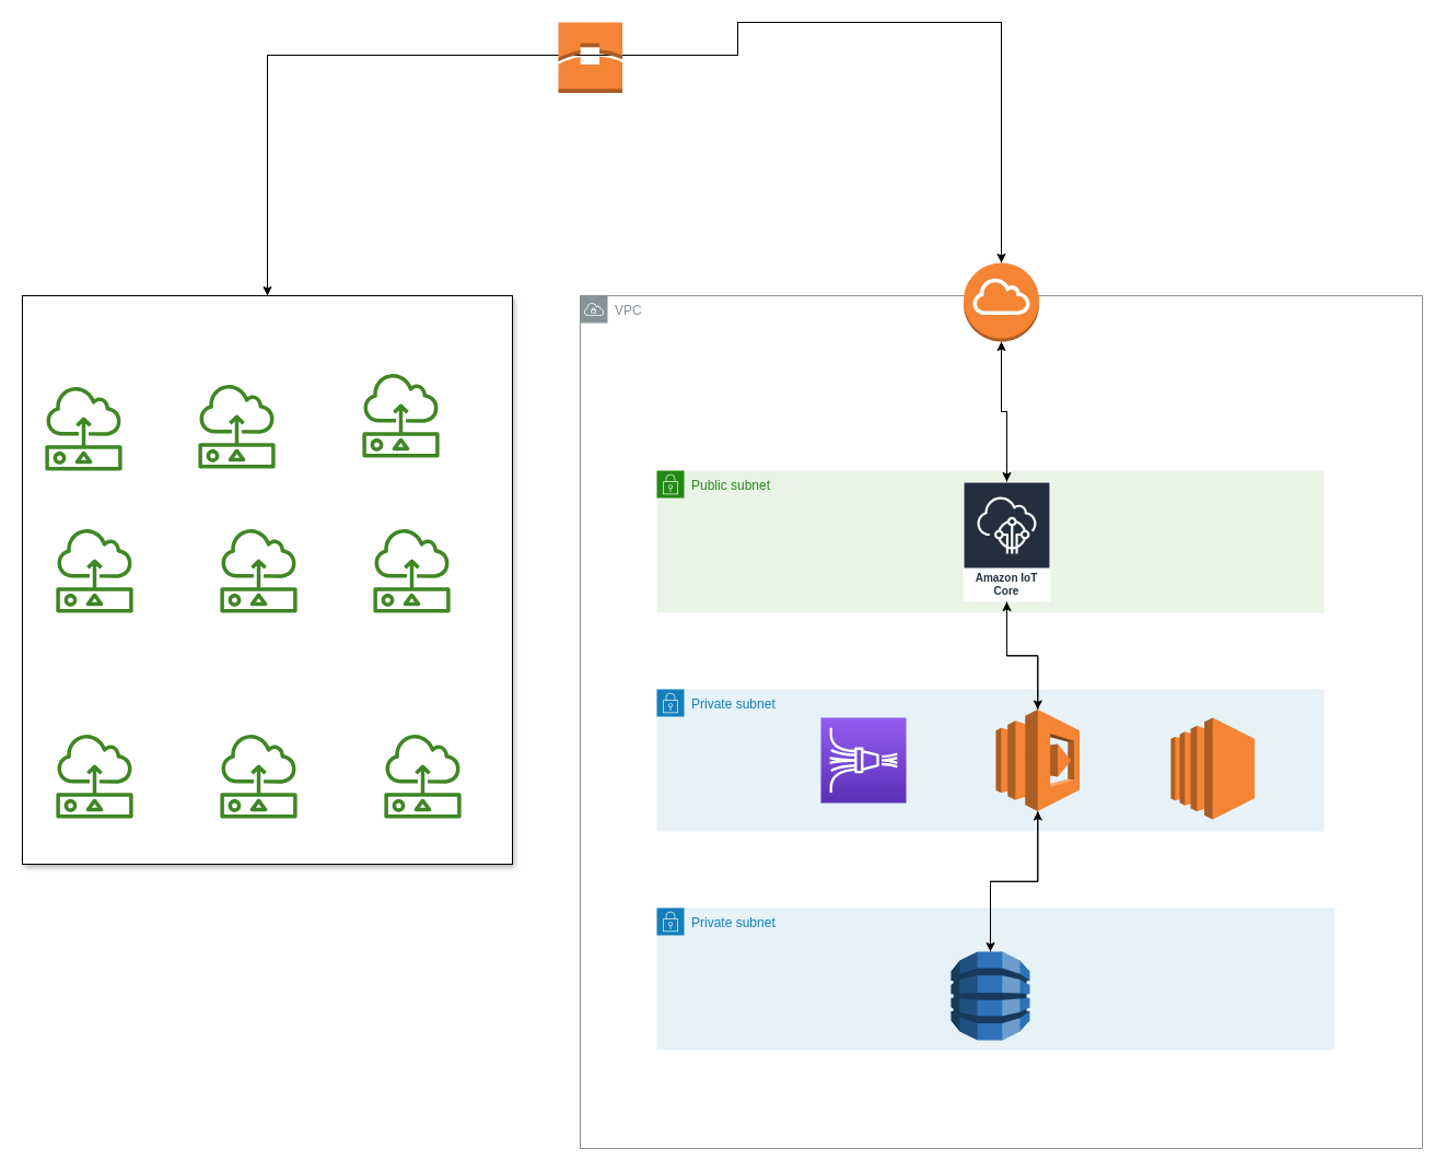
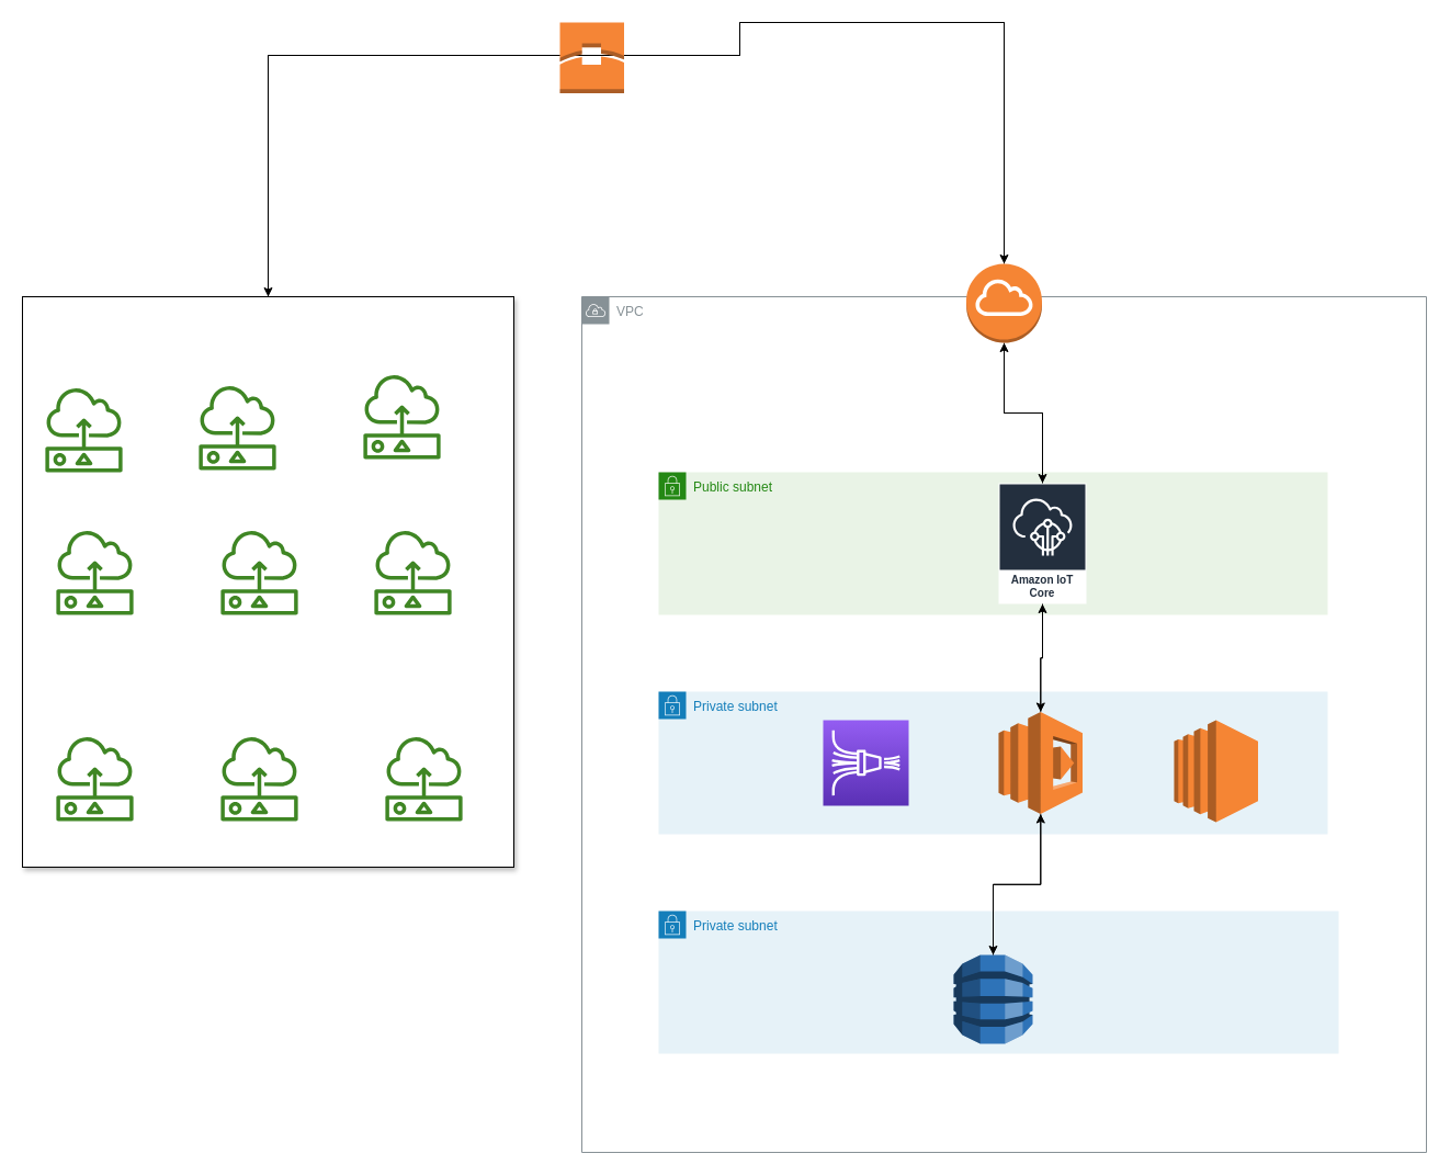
  <mxCell id="0" />
  <mxCell id="1" parent="0" />
  <mxCell id="2" style="edgeStyle=orthogonalEdgeStyle;rounded=0;orthogonalLoop=1;jettySize=auto;html=1;" edge="1" parent="1" source="3" target="15"><mxGeometry relative="1" as="geometry"><mxPoint x="244" y="250" as="targetPoint" /><Array as="points"><mxPoint x="244" y="50" /><mxPoint x="674" y="50" /><mxPoint x="674" y="20" /><mxPoint x="915" y="20" /></Array></mxGeometry></mxCell>
  <mxCell id="3" value="" style="rounded=0;whiteSpace=wrap;html=1;shadow=1;" vertex="1" parent="1"><mxGeometry x="20" y="270" width="448" height="520" as="geometry" /></mxCell>
  <mxCell id="4" value="VPC" style="sketch=0;outlineConnect=0;gradientColor=none;html=1;whiteSpace=wrap;fontSize=12;fontStyle=0;shape=mxgraph.aws4.group;grIcon=mxgraph.aws4.group_vpc;strokeColor=#879196;fillColor=none;verticalAlign=top;align=left;spacingLeft=30;fontColor=#879196;dashed=0;" vertex="1" parent="1"><mxGeometry x="530" y="270" width="770" height="780" as="geometry" /></mxCell>
  <mxCell id="5" value="Private subnet" style="points=[[0,0],[0.25,0],[0.5,0],[0.75,0],[1,0],[1,0.25],[1,0.5],[1,0.75],[1,1],[0.75,1],[0.5,1],[0.25,1],[0,1],[0,0.75],[0,0.5],[0,0.25]];outlineConnect=0;gradientColor=none;html=1;whiteSpace=wrap;fontSize=12;fontStyle=0;container=1;pointerEvents=0;collapsible=0;recursiveResize=0;shape=mxgraph.aws4.group;grIcon=mxgraph.aws4.group_security_group;grStroke=0;strokeColor=#147EBA;fillColor=#E6F2F8;verticalAlign=top;align=left;spacingLeft=30;fontColor=#147EBA;dashed=0;" vertex="1" parent="1"><mxGeometry x="600" y="630" width="610" height="130" as="geometry" /></mxCell>
  <mxCell id="6" value="" style="sketch=0;points=[[0,0,0],[0.25,0,0],[0.5,0,0],[0.75,0,0],[1,0,0],[0,1,0],[0.25,1,0],[0.5,1,0],[0.75,1,0],[1,1,0],[0,0.25,0],[0,0.5,0],[0,0.75,0],[1,0.25,0],[1,0.5,0],[1,0.75,0]];outlineConnect=0;fontColor=#232F3E;gradientColor=#945DF2;gradientDirection=north;fillColor=#5A30B5;strokeColor=#ffffff;dashed=0;verticalLabelPosition=bottom;verticalAlign=top;align=center;html=1;fontSize=12;fontStyle=0;aspect=fixed;shape=mxgraph.aws4.resourceIcon;resIcon=mxgraph.aws4.kinesis_data_firehose;" vertex="1" parent="5"><mxGeometry x="150" y="26" width="78" height="78" as="geometry" /></mxCell>
  <mxCell id="7" value="" style="outlineConnect=0;dashed=0;verticalLabelPosition=bottom;verticalAlign=top;align=center;html=1;shape=mxgraph.aws3.ec2;fillColor=#F58534;gradientColor=none;" vertex="1" parent="5"><mxGeometry x="470" y="26" width="76.5" height="93" as="geometry" /></mxCell>
  <mxCell id="8" value="" style="outlineConnect=0;dashed=0;verticalLabelPosition=bottom;verticalAlign=top;align=center;html=1;shape=mxgraph.aws3.lambda;fillColor=#F58534;gradientColor=none;" vertex="1" parent="5"><mxGeometry x="310" y="18.5" width="76.5" height="93" as="geometry" /></mxCell>
  <mxCell id="9" value="Private subnet" style="points=[[0,0],[0.25,0],[0.5,0],[0.75,0],[1,0],[1,0.25],[1,0.5],[1,0.75],[1,1],[0.75,1],[0.5,1],[0.25,1],[0,1],[0,0.75],[0,0.5],[0,0.25]];outlineConnect=0;gradientColor=none;html=1;whiteSpace=wrap;fontSize=12;fontStyle=0;container=1;pointerEvents=0;collapsible=0;recursiveResize=0;shape=mxgraph.aws4.group;grIcon=mxgraph.aws4.group_security_group;grStroke=0;strokeColor=#147EBA;fillColor=#E6F2F8;verticalAlign=top;align=left;spacingLeft=30;fontColor=#147EBA;dashed=0;" vertex="1" parent="1"><mxGeometry x="600" y="830" width="620" height="130" as="geometry" /></mxCell>
  <mxCell id="10" value="" style="outlineConnect=0;dashed=0;verticalLabelPosition=bottom;verticalAlign=top;align=center;html=1;shape=mxgraph.aws3.dynamo_db;fillColor=#2E73B8;gradientColor=none;" vertex="1" parent="9"><mxGeometry x="269" y="40" width="72" height="81" as="geometry" /></mxCell>
  <mxCell id="11" value="Public subnet" style="points=[[0,0],[0.25,0],[0.5,0],[0.75,0],[1,0],[1,0.25],[1,0.5],[1,0.75],[1,1],[0.75,1],[0.5,1],[0.25,1],[0,1],[0,0.75],[0,0.5],[0,0.25]];outlineConnect=0;gradientColor=none;html=1;whiteSpace=wrap;fontSize=12;fontStyle=0;container=1;pointerEvents=0;collapsible=0;recursiveResize=0;shape=mxgraph.aws4.group;grIcon=mxgraph.aws4.group_security_group;grStroke=0;strokeColor=#248814;fillColor=#E9F3E6;verticalAlign=top;align=left;spacingLeft=30;fontColor=#248814;dashed=0;" vertex="1" parent="1"><mxGeometry x="600" y="430" width="610" height="130" as="geometry" /></mxCell>
- <mxCell id="12" value="Amazon IoT Core" style="sketch=0;outlineConnect=0;fontColor=#232F3E;gradientColor=none;strokeColor=#ffffff;fillColor=#232F3E;dashed=0;verticalLabelPosition=middle;verticalAlign=bottom;align=center;html=1;whiteSpace=wrap;fontSize=10;fontStyle=1;spacing=3;shape=mxgraph.aws4.productIcon;prIcon=mxgraph.aws4.iot_core;" vertex="1" parent="11"><mxGeometry x="280" y="10" width="80" height="110" as="geometry" /></mxCell>
+ <mxCell id="12" value="Amazon IoT Core" style="sketch=0;outlineConnect=0;fontColor=#232F3E;gradientColor=none;strokeColor=#ffffff;fillColor=#232F3E;dashed=0;verticalLabelPosition=middle;verticalAlign=bottom;align=center;html=1;whiteSpace=wrap;fontSize=10;fontStyle=1;spacing=3;shape=mxgraph.aws4.productIcon;prIcon=mxgraph.aws4.iot_core;" vertex="1" parent="11"><mxGeometry x="310" y="10" width="80" height="110" as="geometry" /></mxCell>
  <mxCell id="13" style="edgeStyle=orthogonalEdgeStyle;rounded=0;orthogonalLoop=1;jettySize=auto;html=1;" edge="1" parent="1" source="15" target="12"><mxGeometry relative="1" as="geometry" /></mxCell>
  <mxCell id="14" style="edgeStyle=orthogonalEdgeStyle;rounded=0;orthogonalLoop=1;jettySize=auto;html=1;entryX=0.5;entryY=0;entryDx=0;entryDy=0;" edge="1" parent="1" source="15" target="3"><mxGeometry relative="1" as="geometry"><Array as="points"><mxPoint x="915" y="20" /><mxPoint x="674" y="20" /><mxPoint x="674" y="50" /><mxPoint x="244" y="50" /></Array></mxGeometry></mxCell>
  <mxCell id="15" value="" style="outlineConnect=0;dashed=0;verticalLabelPosition=bottom;verticalAlign=top;align=center;html=1;shape=mxgraph.aws3.internet_gateway;fillColor=#F58534;gradientColor=none;" vertex="1" parent="1"><mxGeometry x="880.5" y="240" width="69" height="72" as="geometry" /></mxCell>
  <mxCell id="16" value="" style="sketch=0;outlineConnect=0;fontColor=#232F3E;gradientColor=none;fillColor=#3F8624;strokeColor=none;dashed=0;verticalLabelPosition=bottom;verticalAlign=top;align=center;html=1;fontSize=12;fontStyle=0;aspect=fixed;pointerEvents=1;shape=mxgraph.aws4.sensor;" vertex="1" parent="1"><mxGeometry x="200" y="670" width="72" height="78" as="geometry" /></mxCell>
  <mxCell id="17" value="" style="sketch=0;outlineConnect=0;fontColor=#232F3E;gradientColor=none;fillColor=#3F8624;strokeColor=none;dashed=0;verticalLabelPosition=bottom;verticalAlign=top;align=center;html=1;fontSize=12;fontStyle=0;aspect=fixed;pointerEvents=1;shape=mxgraph.aws4.sensor;" vertex="1" parent="1"><mxGeometry x="330" y="340" width="72" height="78" as="geometry" /></mxCell>
  <mxCell id="18" value="" style="sketch=0;outlineConnect=0;fontColor=#232F3E;gradientColor=none;fillColor=#3F8624;strokeColor=none;dashed=0;verticalLabelPosition=bottom;verticalAlign=top;align=center;html=1;fontSize=12;fontStyle=0;aspect=fixed;pointerEvents=1;shape=mxgraph.aws4.sensor;" vertex="1" parent="1"><mxGeometry x="180" y="350" width="72" height="78" as="geometry" /></mxCell>
  <mxCell id="19" value="" style="sketch=0;outlineConnect=0;fontColor=#232F3E;gradientColor=none;fillColor=#3F8624;strokeColor=none;dashed=0;verticalLabelPosition=bottom;verticalAlign=top;align=center;html=1;fontSize=12;fontStyle=0;aspect=fixed;pointerEvents=1;shape=mxgraph.aws4.sensor;" vertex="1" parent="1"><mxGeometry x="40" y="352" width="72" height="78" as="geometry" /></mxCell>
  <mxCell id="20" value="" style="sketch=0;outlineConnect=0;fontColor=#232F3E;gradientColor=none;fillColor=#3F8624;strokeColor=none;dashed=0;verticalLabelPosition=bottom;verticalAlign=top;align=center;html=1;fontSize=12;fontStyle=0;aspect=fixed;pointerEvents=1;shape=mxgraph.aws4.sensor;" vertex="1" parent="1"><mxGeometry x="350" y="670" width="72" height="78" as="geometry" /></mxCell>
  <mxCell id="21" value="" style="sketch=0;outlineConnect=0;fontColor=#232F3E;gradientColor=none;fillColor=#3F8624;strokeColor=none;dashed=0;verticalLabelPosition=bottom;verticalAlign=top;align=center;html=1;fontSize=12;fontStyle=0;aspect=fixed;pointerEvents=1;shape=mxgraph.aws4.sensor;" vertex="1" parent="1"><mxGeometry x="340" y="482" width="72" height="78" as="geometry" /></mxCell>
  <mxCell id="22" value="" style="sketch=0;outlineConnect=0;fontColor=#232F3E;gradientColor=none;fillColor=#3F8624;strokeColor=none;dashed=0;verticalLabelPosition=bottom;verticalAlign=top;align=center;html=1;fontSize=12;fontStyle=0;aspect=fixed;pointerEvents=1;shape=mxgraph.aws4.sensor;" vertex="1" parent="1"><mxGeometry x="50" y="670" width="72" height="78" as="geometry" /></mxCell>
  <mxCell id="23" value="" style="sketch=0;outlineConnect=0;fontColor=#232F3E;gradientColor=none;fillColor=#3F8624;strokeColor=none;dashed=0;verticalLabelPosition=bottom;verticalAlign=top;align=center;html=1;fontSize=12;fontStyle=0;aspect=fixed;pointerEvents=1;shape=mxgraph.aws4.sensor;" vertex="1" parent="1"><mxGeometry x="200" y="482" width="72" height="78" as="geometry" /></mxCell>
  <mxCell id="24" value="" style="sketch=0;outlineConnect=0;fontColor=#232F3E;gradientColor=none;fillColor=#3F8624;strokeColor=none;dashed=0;verticalLabelPosition=bottom;verticalAlign=top;align=center;html=1;fontSize=12;fontStyle=0;aspect=fixed;pointerEvents=1;shape=mxgraph.aws4.sensor;" vertex="1" parent="1"><mxGeometry x="50" y="482" width="72" height="78" as="geometry" /></mxCell>
  <mxCell id="25" value="" style="outlineConnect=0;dashed=0;verticalLabelPosition=bottom;verticalAlign=top;align=center;html=1;shape=mxgraph.aws3.edge_location;fillColor=#F58536;gradientColor=none;" vertex="1" parent="1"><mxGeometry x="510" y="20" width="58.5" height="64.5" as="geometry" /></mxCell>
  <mxCell id="26" style="edgeStyle=orthogonalEdgeStyle;rounded=0;orthogonalLoop=1;jettySize=auto;html=1;" edge="1" parent="1" source="12" target="8"><mxGeometry relative="1" as="geometry" /></mxCell>
  <mxCell id="27" style="edgeStyle=orthogonalEdgeStyle;rounded=0;orthogonalLoop=1;jettySize=auto;html=1;entryX=0.5;entryY=0;entryDx=0;entryDy=0;entryPerimeter=0;" edge="1" parent="1" source="8" target="10"><mxGeometry relative="1" as="geometry" /></mxCell>
  <mxCell id="28" style="edgeStyle=orthogonalEdgeStyle;rounded=0;orthogonalLoop=1;jettySize=auto;html=1;" edge="1" parent="1" source="10" target="8"><mxGeometry relative="1" as="geometry" /></mxCell>
  <mxCell id="29" style="edgeStyle=orthogonalEdgeStyle;rounded=0;orthogonalLoop=1;jettySize=auto;html=1;" edge="1" parent="1" source="8" target="12"><mxGeometry relative="1" as="geometry" /></mxCell>
  <mxCell id="30" style="edgeStyle=orthogonalEdgeStyle;rounded=0;orthogonalLoop=1;jettySize=auto;html=1;entryX=0.5;entryY=1;entryDx=0;entryDy=0;entryPerimeter=0;" edge="1" parent="1" source="12" target="15"><mxGeometry relative="1" as="geometry" /></mxCell>
